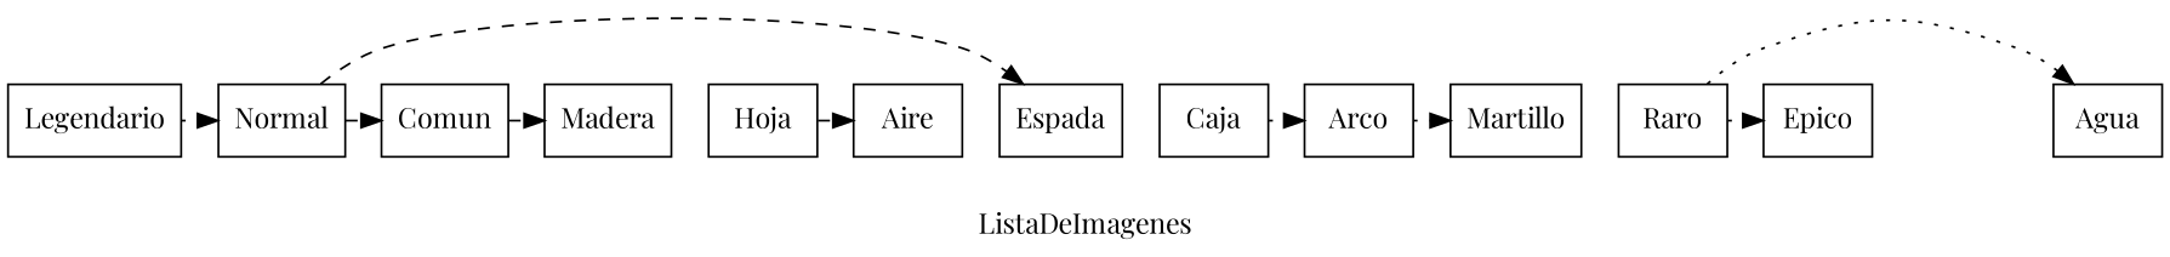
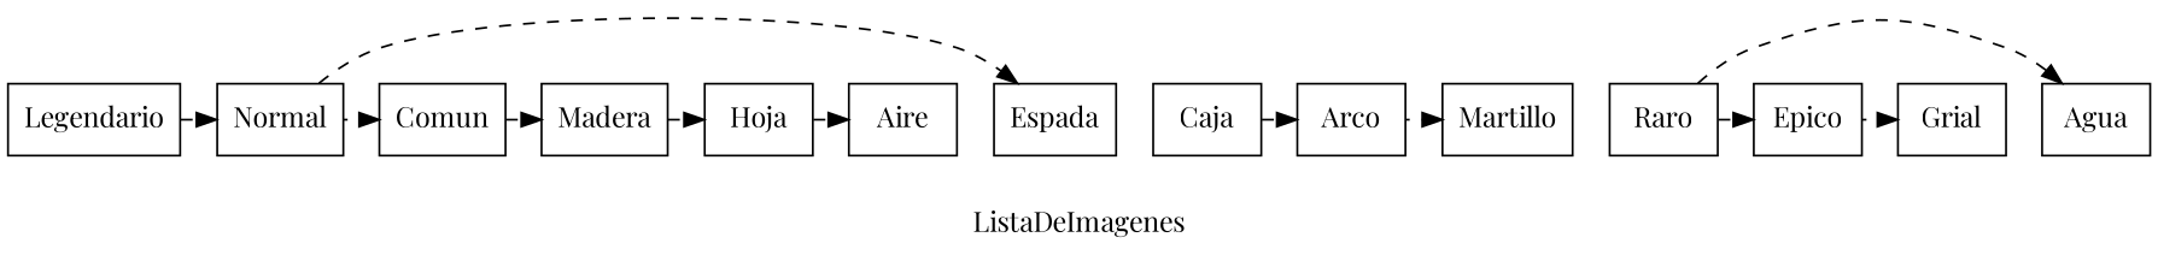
  digraph {
    fontname="Playfair Display"
    label=ListaDeImagenes
    node [fontname="Playfair Display" shape=box]
    edge [fontname="Playfair Display" style=dashed]
    n1 [label=Legendario]
    n2 [label=Caja]
    n3 [label=Normal]
    n4 [label=Arco]
    n5 [label=Martillo]
    n6 [label=Espada]
    n7 [label=Comun]
    n8 [label=Madera]
    n9 [label=Raro]
    n10 [label=Hoja]
    n11 [label=Aire]
    n12 [label=Agua]
    n13 [label=Epico]
+   n14 [label=Grial]
    subgraph sub_1 {
      rank=same
      n1
      n2
      n3
      n4
      n5
      n6
      n7
      n8
      n9
      n10
      n11
      n12
      n13
+     n14
    }
-   n1 -> n3 [style=dotted]
-   n2 -> n4 [style=dotted]
+   n1 -> n3
+   n2 -> n4
    n3 -> n6
-   n3 -> n7
+   n3 -> n7 [style=dotted]
    n4 -> n5 [style=dotted]
    n7 -> n8
-   n9 -> n12 [style=dotted]
-   n9 -> n13 [style=dotted]
+   n8 -> n10
+   n9 -> n12
+   n9 -> n13
    n10 -> n11
+   n13 -> n14 [style=dotted]
  }
